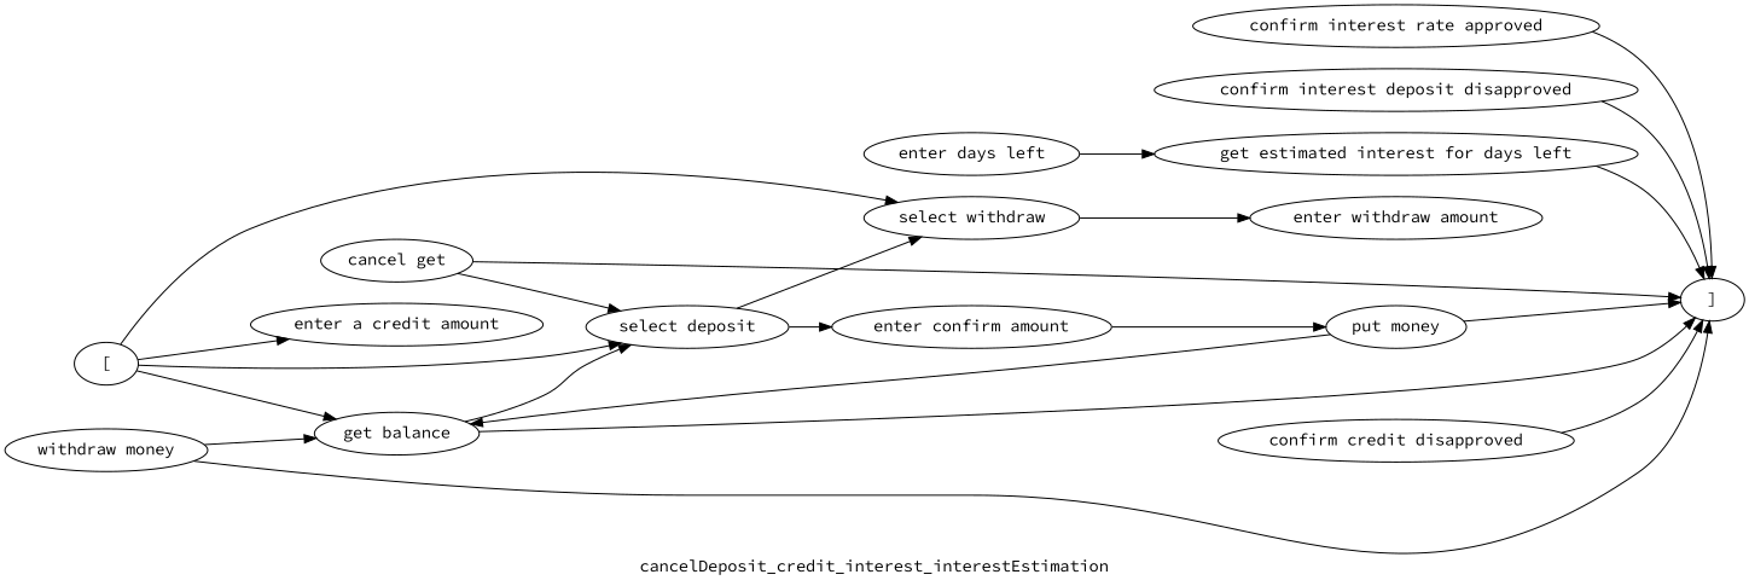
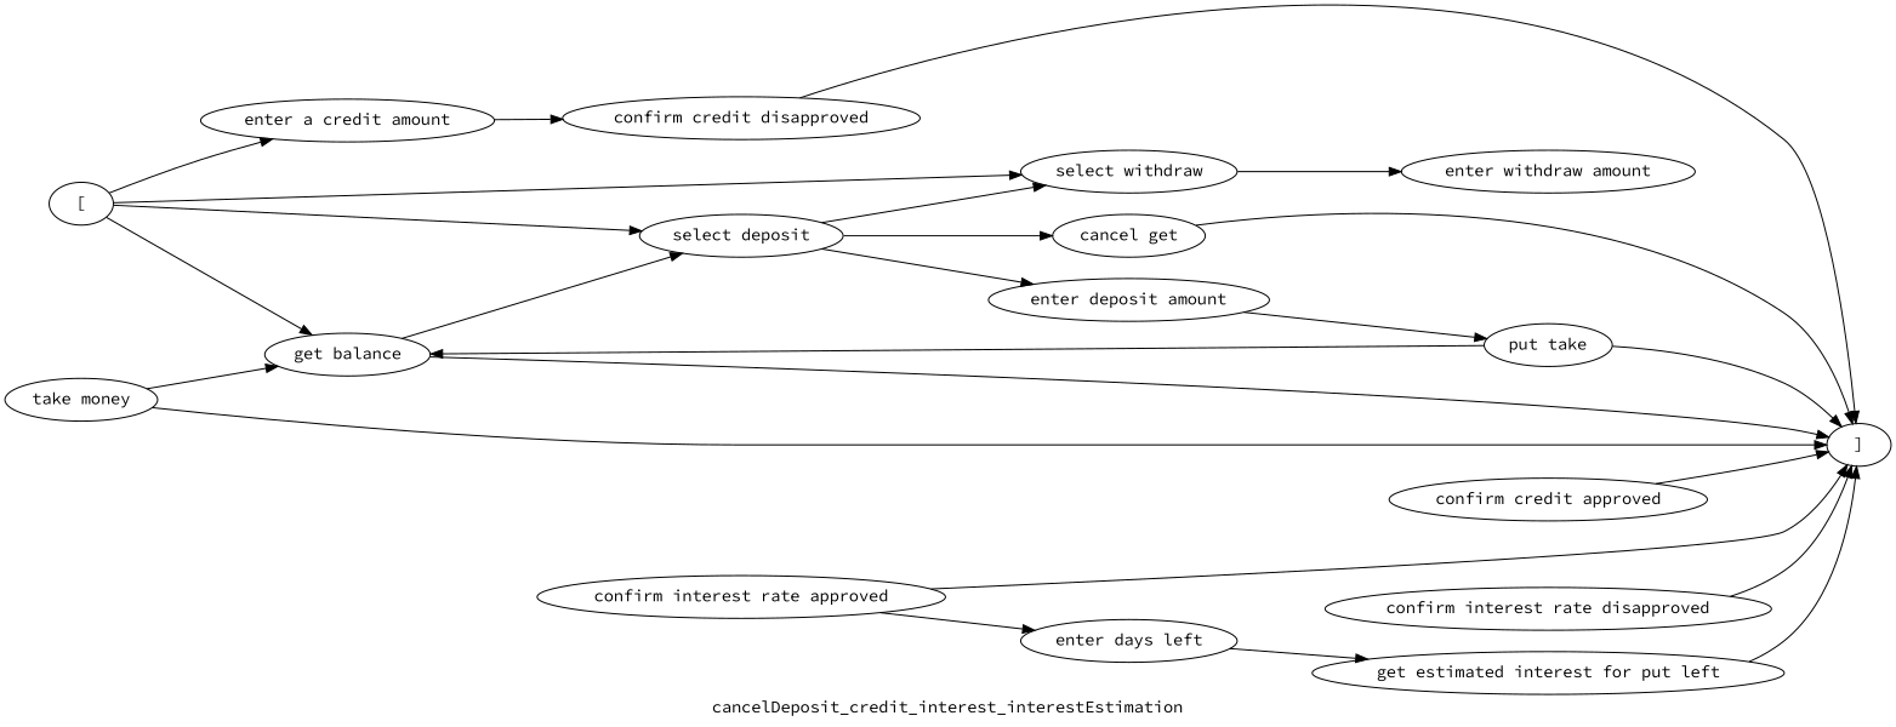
  digraph {
    fontname="Source Code Pro"
    label=cancelDeposit_credit_interest_interestEstimation
    rankdir=LR
    node [fontname="Source Code Pro"]
    edge [fontname="Source Code Pro"]
    n1 [label="get balance"]
    n2 [label="]"]
    n3 [label="select deposit"]
    n4 [label="select withdraw"]
-   n5 [label="enter confirm amount"]
+   n5 [label="enter deposit amount"]
    n6 [label="cancel get"]
    n7 [label="enter withdraw amount"]
    n8 [label="["]
    n9 [label="enter a credit amount"]
    n10 [label="confirm credit disapproved"]
-   n11 [label="put money"]
-   n12 [label="withdraw money"]
+   n11 [label="put take"]
+   n12 [label="take money"]
+   n13 [label="confirm credit approved"]
    n14 [label="confirm interest rate approved"]
    n15 [label="enter days left"]
-   n16 [label="confirm interest deposit disapproved"]
-   n17 [label="get estimated interest for days left"]
+   n16 [label="confirm interest rate disapproved"]
+   n17 [label="get estimated interest for put left"]
    n1 -> n2
    n1 -> n3
    n3 -> n4
    n3 -> n5
-   n6 -> n3
+   n3 -> n6
    n4 -> n7
    n5 -> n11
    n6 -> n2
    n8 -> n1
    n8 -> n3
    n8 -> n4
    n8 -> n9
+   n9 -> n10
    n10 -> n2
    n11 -> n1
    n11 -> n2
    n12 -> n1
    n12 -> n2
+   n13 -> n2
    n14 -> n2
+   n14 -> n15
    n15 -> n17
    n16 -> n2
    n17 -> n2
  }
